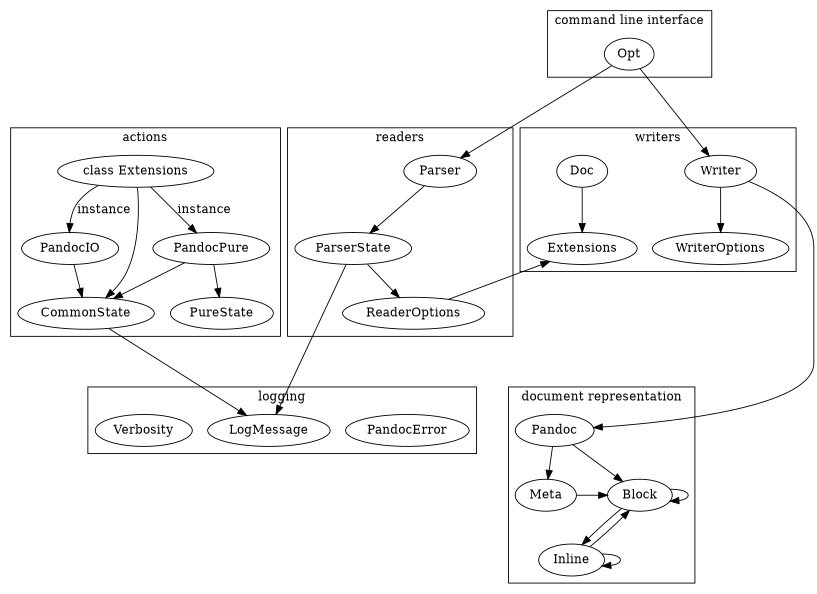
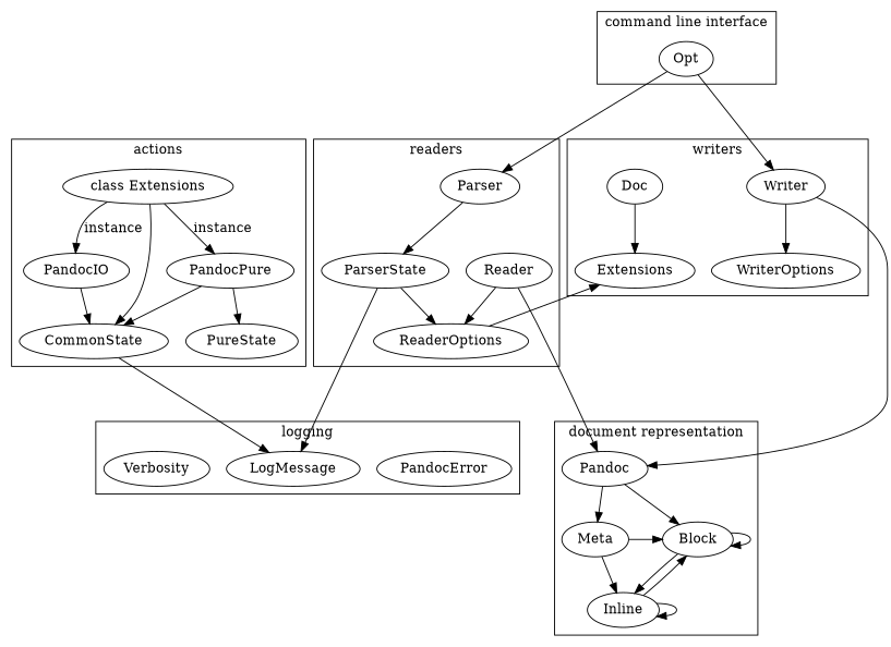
  digraph {
    compound=true
    PandocError
    LogMessage
    Verbosity
    PandocIO
    CommonState
    PandocPure
    PureState
    n8 [label="class Extensions"]
+   Reader
    ReaderOptions
    Parser
    ParserState
    Writer
    WriterOptions
    Doc
    Extensions
    Pandoc
    Meta
    Block
    Inline
    Opt
    subgraph cluster_1 {
      label=logging
      PandocError
      LogMessage
      Verbosity
    }
    subgraph cluster_2 {
      label=actions
      PandocIO
      CommonState
      PandocPure
      PureState
      n8
    }
    subgraph cluster_3 {
      label=readers
+     Reader
      ReaderOptions
      Parser
      ParserState
    }
    subgraph cluster_4 {
      label=writers
      Writer
      WriterOptions
      Doc
      Extensions
    }
    subgraph cluster_5 {
      label="document representation"
      Pandoc
      Meta
      Block
      Inline
    }
    subgraph cluster_6 {
      label="command line interface"
      Opt
    }
    PandocIO -> CommonState
    CommonState -> LogMessage [minlen=2]
    PandocPure -> CommonState
    PandocPure -> PureState
    n8 -> PandocIO [label=instance]
    n8 -> CommonState
    n8 -> PandocPure [label=instance]
+   Reader -> ReaderOptions
+   Reader -> Pandoc [minlen=3]
    ReaderOptions -> Extensions [constraint=false]
    Parser -> ParserState
    ParserState -> LogMessage [minlen=3]
    ParserState -> ReaderOptions
    Writer -> WriterOptions
    Writer -> Pandoc [minlen=2]
    Doc -> Extensions
    Pandoc -> Meta
    Pandoc -> Block [constraint=false]
    Meta -> Block [constraint=false]
+   Meta -> Inline
    Block -> Block
    Block -> Inline
    Inline -> Block [constraint=false]
    Inline -> Inline
    Opt -> Parser [minlen=2]
    Opt -> Writer [minlen=2]
  }
